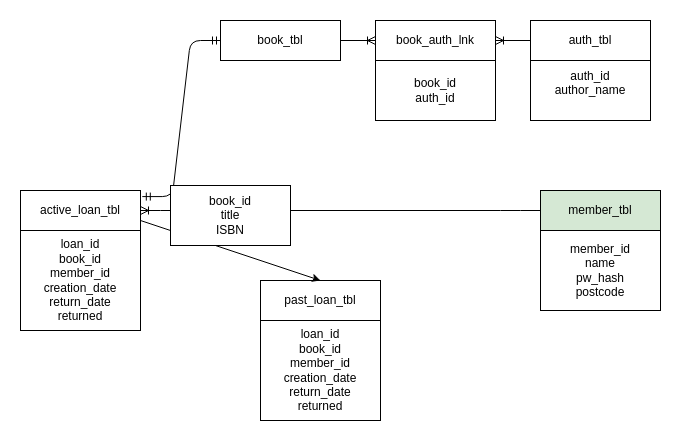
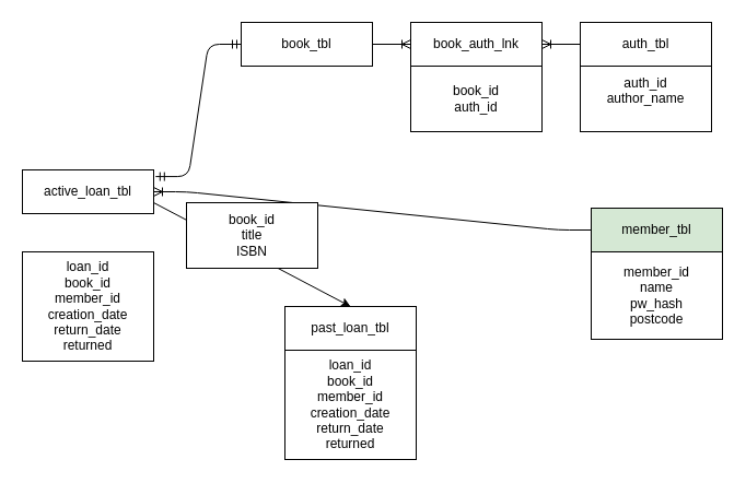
  <mxCell id="0" />
  <mxCell id="1" parent="0" />
  <mxCell id="2" value="book_tbl" style="rounded=0;whiteSpace=wrap;html=1;" parent="1" vertex="1"><mxGeometry x="220" y="20" width="120" height="40" as="geometry" /></mxCell>
  <mxCell id="3" value="member_tbl" style="rounded=0;whiteSpace=wrap;html=1;fillColor=#d5e8d4;" parent="1" vertex="1"><mxGeometry x="540" y="190" width="120" height="40" as="geometry" /></mxCell>
- <mxCell id="4" value="active_loan_tbl" style="rounded=0;whiteSpace=wrap;html=1;" parent="1" vertex="1"><mxGeometry x="20" y="190" width="120" height="40" as="geometry" /></mxCell>
+ <mxCell id="4" value="active_loan_tbl" style="rounded=0;whiteSpace=wrap;html=1;" parent="1" vertex="1"><mxGeometry x="20" y="155" width="120" height="40" as="geometry" /></mxCell>
  <mxCell id="5" value="auth_tbl" style="rounded=0;whiteSpace=wrap;html=1;" vertex="1" parent="1"><mxGeometry x="530" y="20" width="120" height="40" as="geometry" /></mxCell>
  <mxCell id="6" value="book_auth_lnk" style="rounded=0;whiteSpace=wrap;html=1;" vertex="1" parent="1"><mxGeometry x="375" y="20" width="120" height="40" as="geometry" /></mxCell>
  <mxCell id="7" value="" style="edgeStyle=entityRelationEdgeStyle;fontSize=12;html=1;endArrow=ERoneToMany;entryX=1;entryY=0.5;entryDx=0;entryDy=0;exitX=0;exitY=0.5;exitDx=0;exitDy=0;" edge="1" parent="1" source="5" target="6"><mxGeometry width="100" height="100" relative="1" as="geometry"><mxPoint x="320" y="200" as="sourcePoint" /><mxPoint x="420" y="100" as="targetPoint" /></mxGeometry></mxCell>
  <mxCell id="8" value="" style="edgeStyle=entityRelationEdgeStyle;fontSize=12;html=1;endArrow=ERoneToMany;entryX=0;entryY=0.5;entryDx=0;entryDy=0;exitX=1;exitY=0.5;exitDx=0;exitDy=0;" edge="1" parent="1" source="2" target="6"><mxGeometry width="100" height="100" relative="1" as="geometry"><mxPoint x="320" y="200" as="sourcePoint" /><mxPoint x="420" y="100" as="targetPoint" /></mxGeometry></mxCell>
  <mxCell id="9" value="past_loan_tbl" style="rounded=0;whiteSpace=wrap;html=1;" vertex="1" parent="1"><mxGeometry x="260" y="280" width="120" height="40" as="geometry" /></mxCell>
  <mxCell id="10" value="" style="edgeStyle=entityRelationEdgeStyle;fontSize=12;html=1;endArrow=ERmandOne;startArrow=ERmandOne;exitX=1.015;exitY=0.152;exitDx=0;exitDy=0;exitPerimeter=0;entryX=0;entryY=0.5;entryDx=0;entryDy=0;" edge="1" parent="1" source="4" target="2"><mxGeometry width="100" height="100" relative="1" as="geometry"><mxPoint x="320" y="260" as="sourcePoint" /><mxPoint x="420" y="160" as="targetPoint" /></mxGeometry></mxCell>
  <mxCell id="11" value="" style="edgeStyle=entityRelationEdgeStyle;fontSize=12;html=1;endArrow=ERoneToMany;exitX=0;exitY=0.5;exitDx=0;exitDy=0;entryX=1;entryY=0.5;entryDx=0;entryDy=0;" edge="1" parent="1" source="3" target="4"><mxGeometry width="100" height="100" relative="1" as="geometry"><mxPoint x="270" y="250" as="sourcePoint" /><mxPoint x="370" y="150" as="targetPoint" /></mxGeometry></mxCell>
  <mxCell id="12" value="" style="endArrow=classic;html=1;exitX=1;exitY=0.75;exitDx=0;exitDy=0;entryX=0.5;entryY=0;entryDx=0;entryDy=0;" edge="1" parent="1" source="4" target="9"><mxGeometry width="50" height="50" relative="1" as="geometry"><mxPoint x="290" y="220" as="sourcePoint" /><mxPoint x="340" y="170" as="targetPoint" /></mxGeometry></mxCell>
  <mxCell id="13" value="&lt;div&gt;book_id&lt;/div&gt;&lt;div&gt;title&lt;/div&gt;&lt;div&gt;ISBN&lt;br&gt;&lt;/div&gt;" style="rounded=0;whiteSpace=wrap;html=1;" vertex="1" parent="1"><mxGeometry x="170" y="185" width="120" height="60" as="geometry" /></mxCell>
  <mxCell id="14" value="&lt;div&gt;book_id&lt;/div&gt;&lt;div&gt;auth_id&lt;br&gt;&lt;/div&gt;" style="rounded=0;whiteSpace=wrap;html=1;" vertex="1" parent="1"><mxGeometry x="375" y="60" width="120" height="60" as="geometry" /></mxCell>
  <mxCell id="15" value="&lt;div&gt;auth_id&lt;/div&gt;&lt;div&gt;author_name&lt;/div&gt;&lt;div&gt;&lt;br&gt;&lt;/div&gt;" style="rounded=0;whiteSpace=wrap;html=1;" vertex="1" parent="1"><mxGeometry x="530" y="60" width="120" height="60" as="geometry" /></mxCell>
  <mxCell id="16" value="&lt;div&gt;member_id&lt;/div&gt;&lt;div&gt;name&lt;/div&gt;&lt;div&gt;pw_hash&lt;/div&gt;&lt;div&gt;postcode&lt;/div&gt;" style="rounded=0;whiteSpace=wrap;html=1;" vertex="1" parent="1"><mxGeometry x="540" y="230" width="120" height="80" as="geometry" /></mxCell>
  <mxCell id="17" value="&lt;div&gt;loan_id&lt;/div&gt;&lt;div&gt;book_id&lt;/div&gt;&lt;div&gt;member_id&lt;/div&gt;&lt;div&gt;creation_date&lt;br&gt;&lt;/div&gt;&lt;div&gt;return_date&lt;/div&gt;&lt;div&gt;returned&lt;br&gt;&lt;/div&gt;" style="rounded=0;whiteSpace=wrap;html=1;" vertex="1" parent="1"><mxGeometry x="20" y="230" width="120" height="100" as="geometry" /></mxCell>
  <mxCell id="18" value="&lt;div&gt;loan_id&lt;/div&gt;&lt;div&gt;book_id&lt;/div&gt;&lt;div&gt;member_id&lt;/div&gt;&lt;div&gt;creation_date&lt;br&gt;&lt;/div&gt;&lt;div&gt;return_date&lt;/div&gt;&lt;div&gt;returned&lt;br&gt;&lt;/div&gt;" style="rounded=0;whiteSpace=wrap;html=1;" vertex="1" parent="1"><mxGeometry x="260" y="320" width="120" height="100" as="geometry" /></mxCell>
